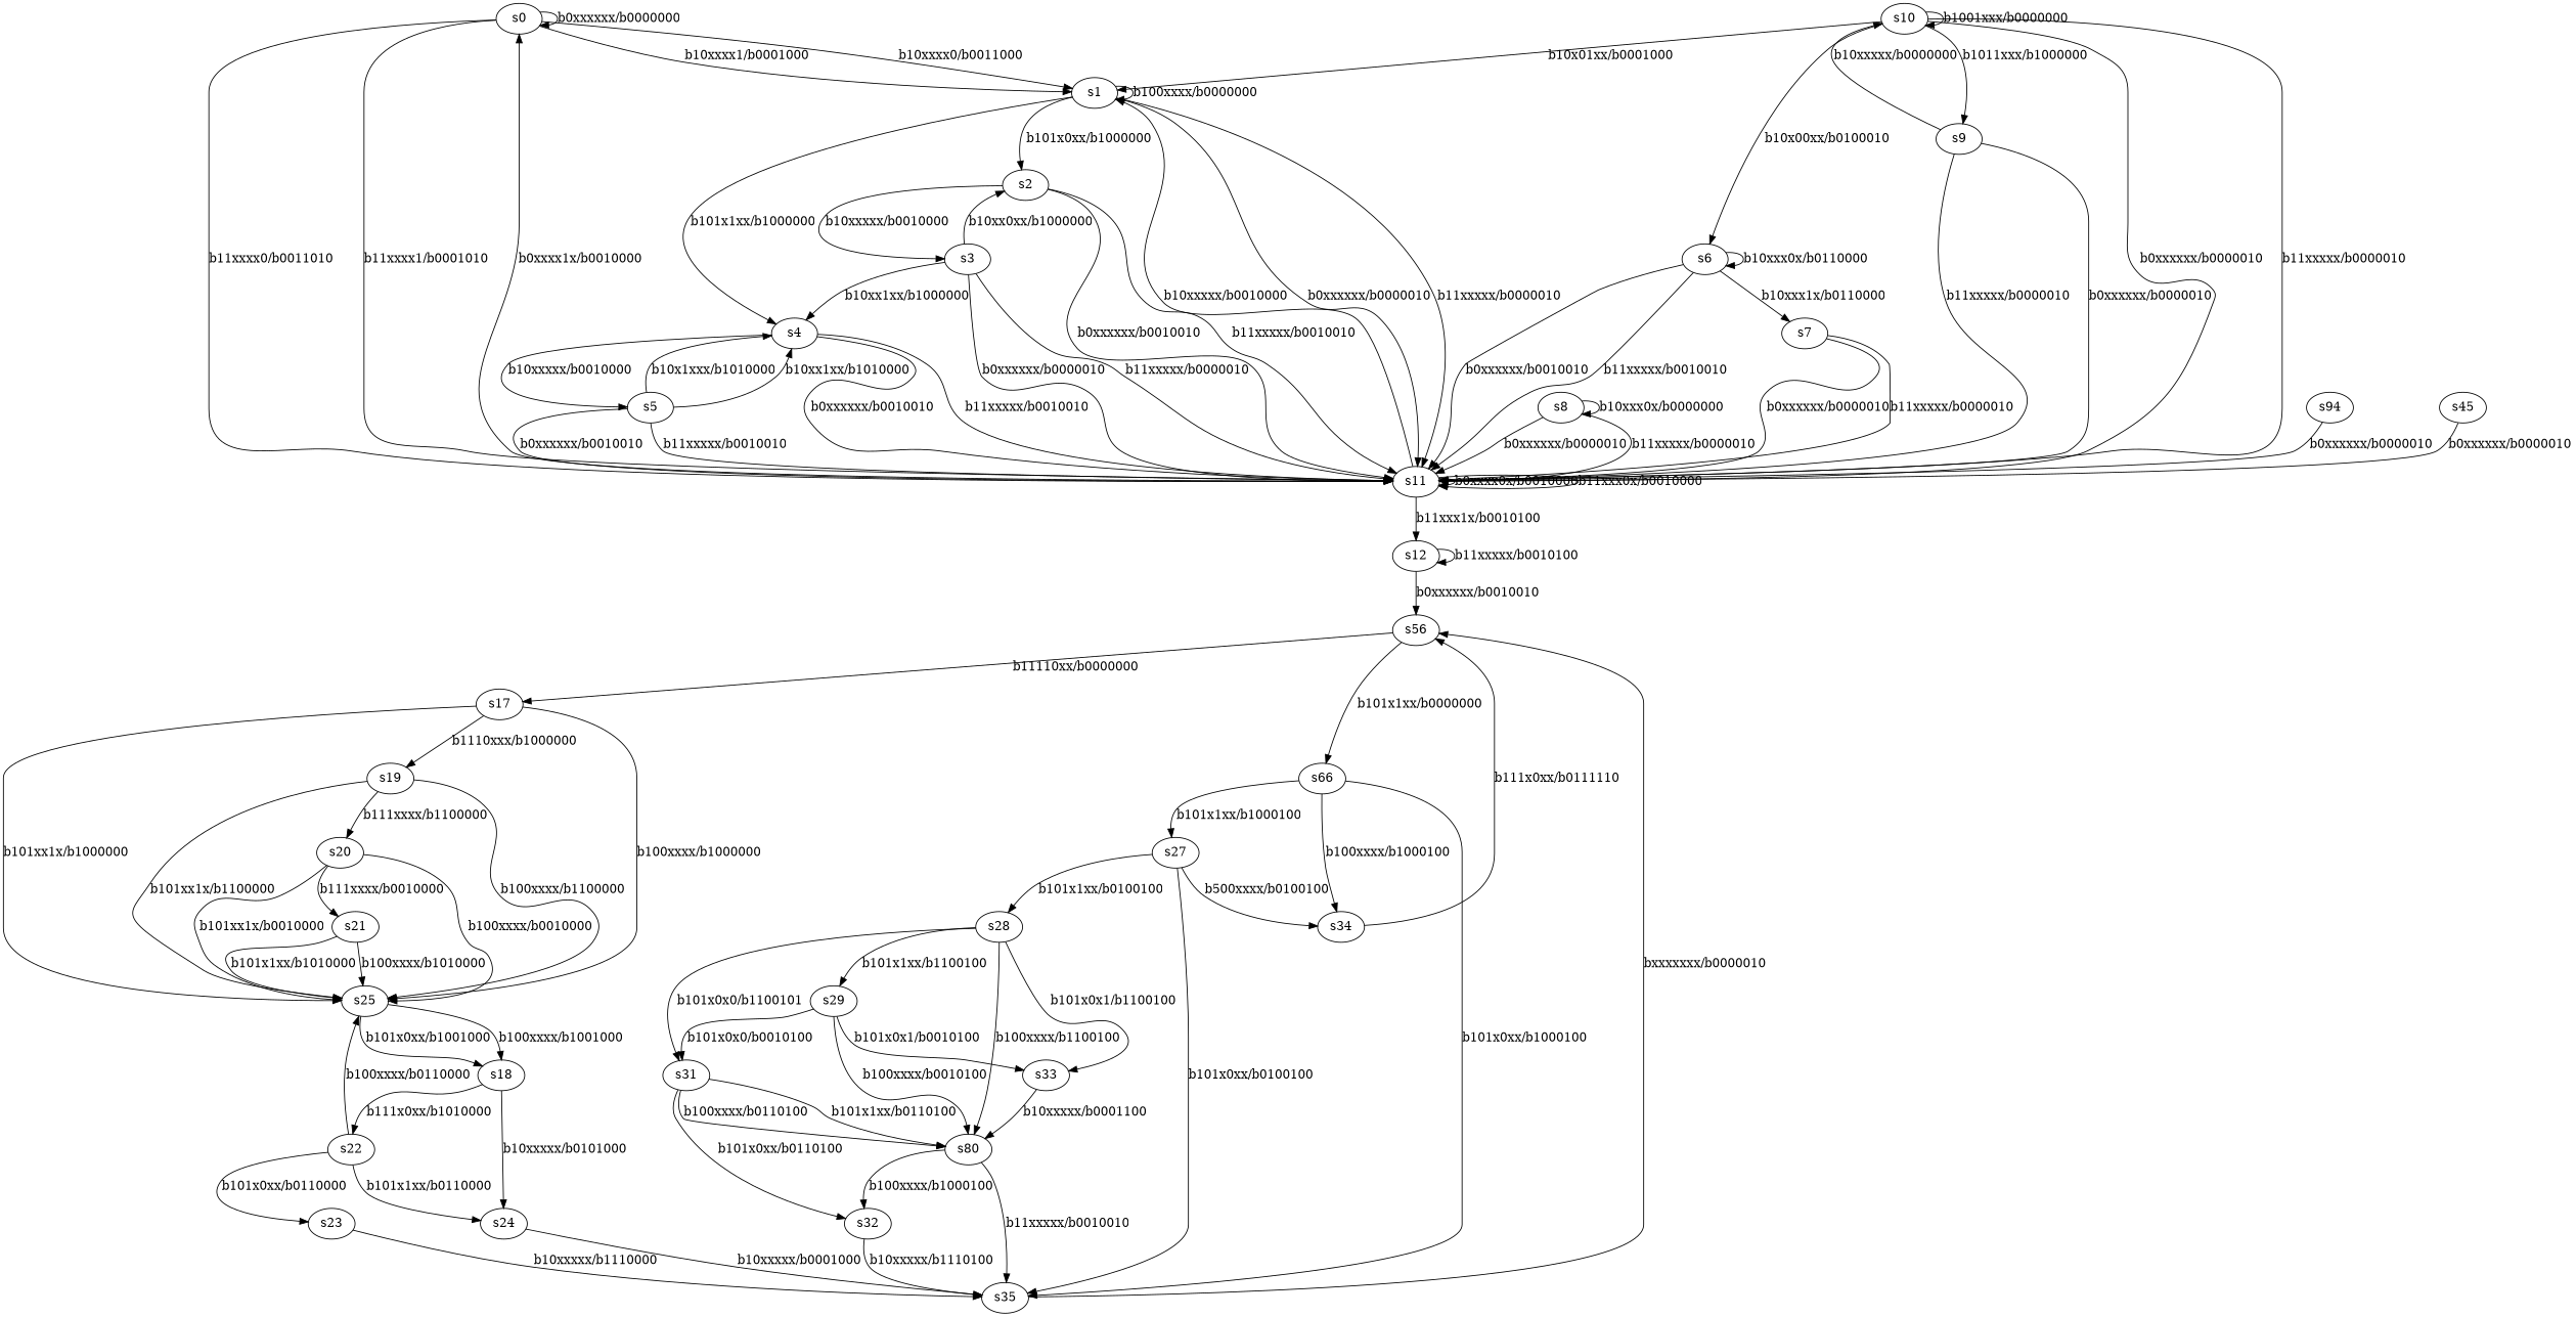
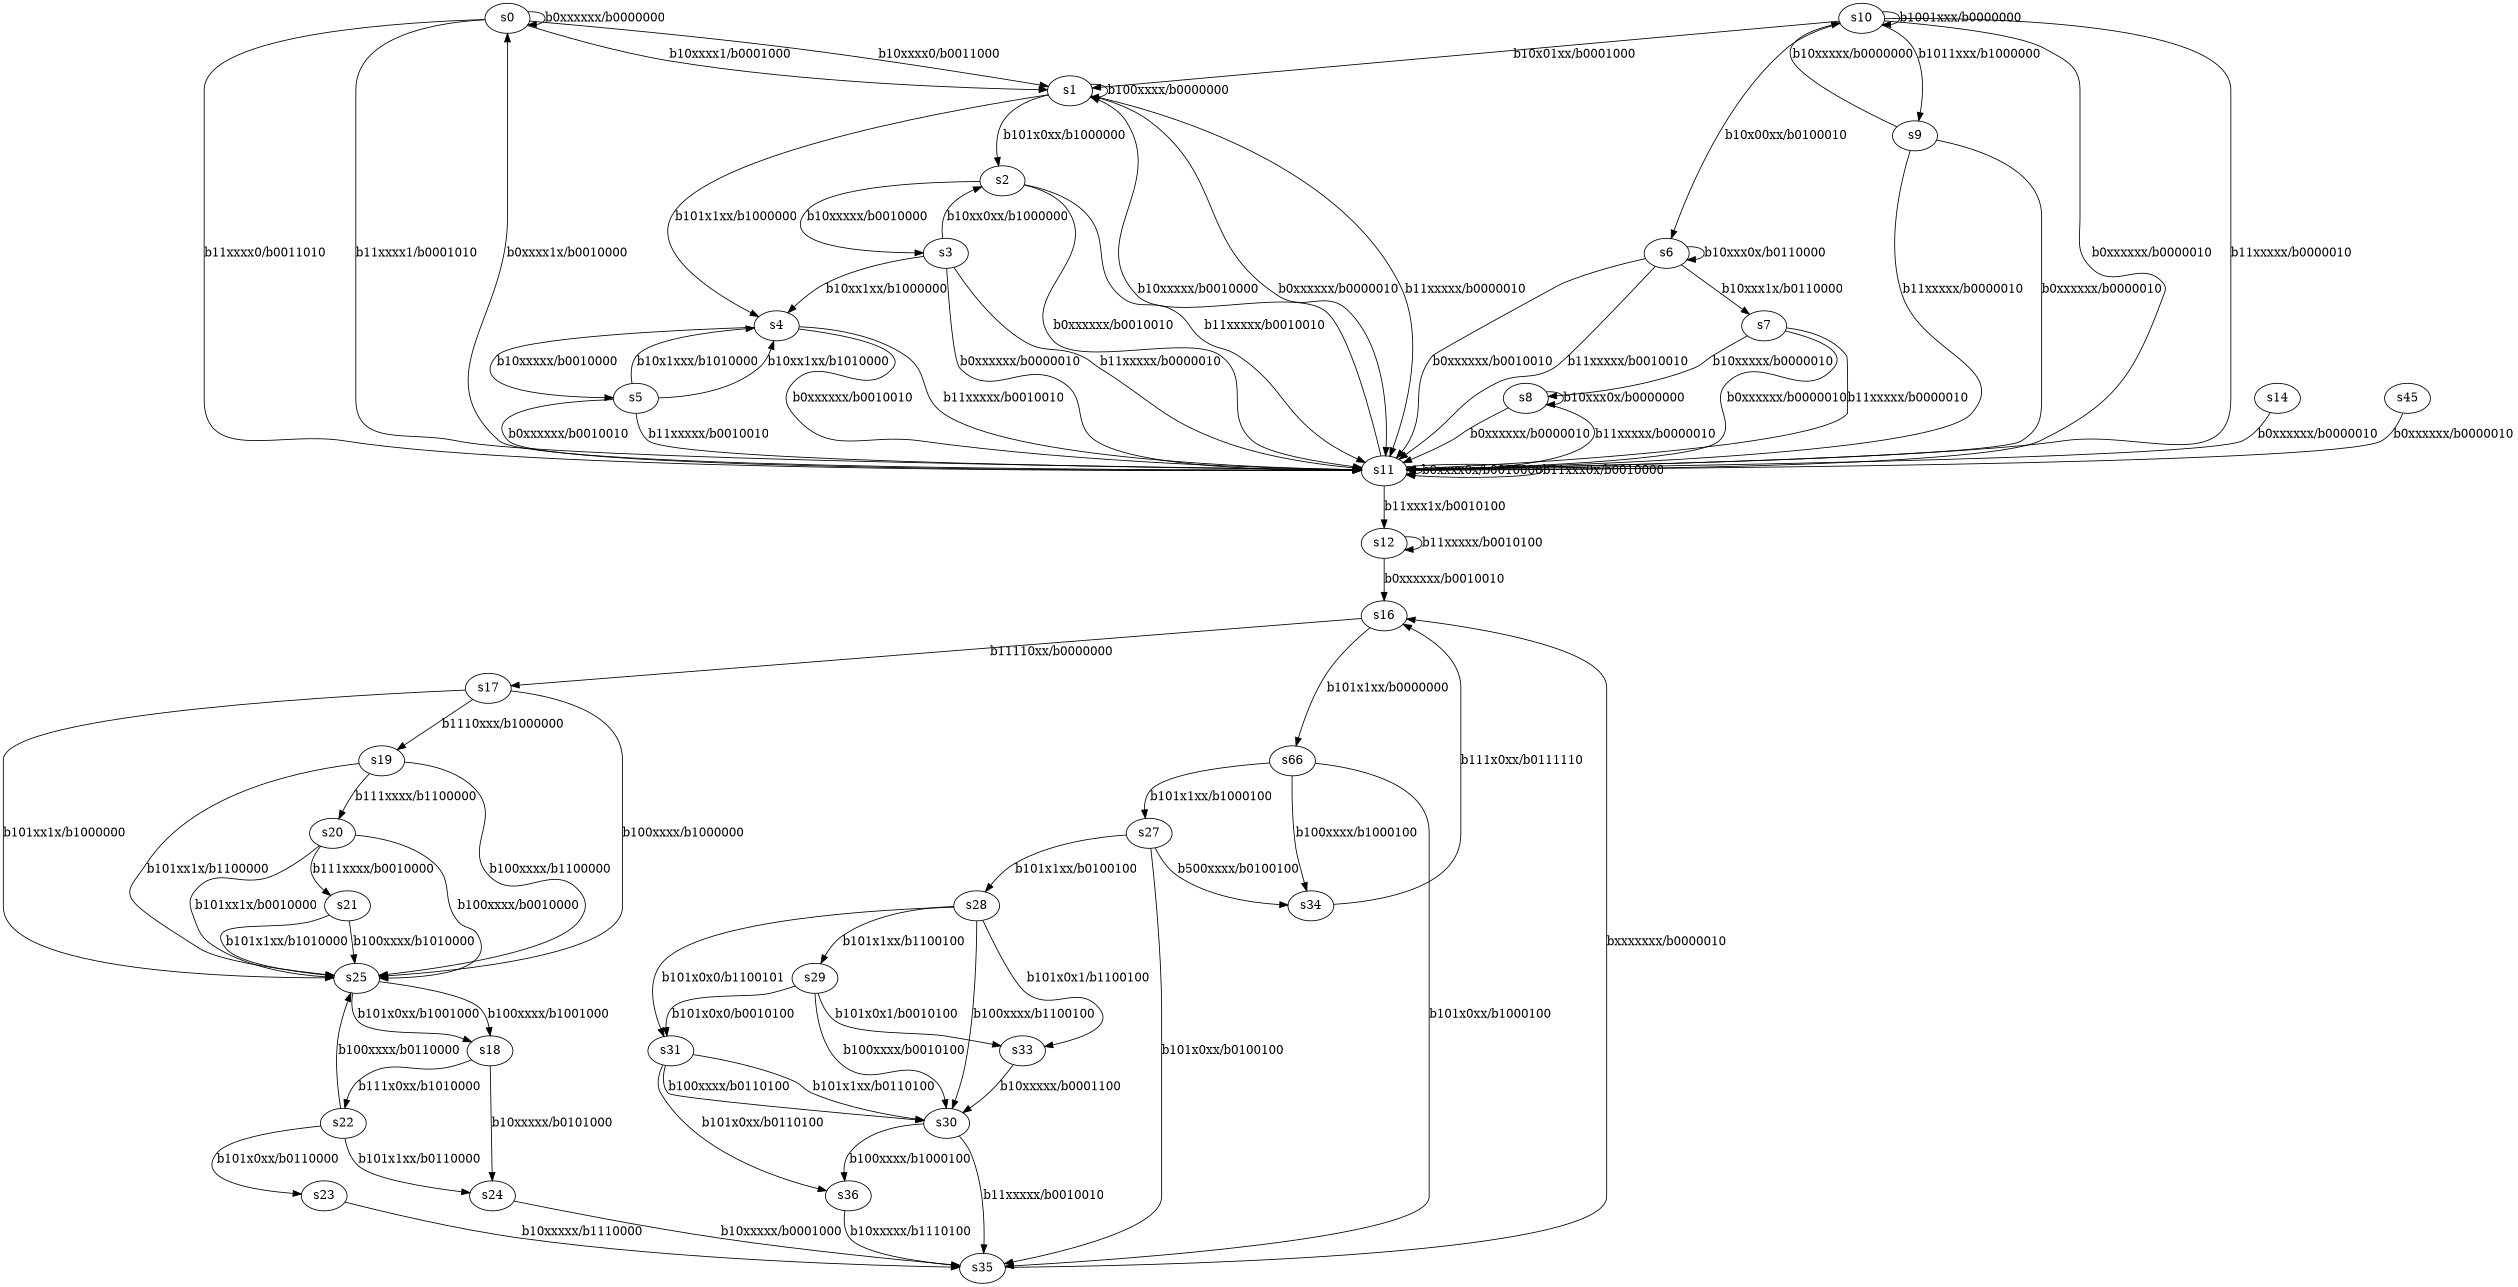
  digraph {
    s0
    s1
    s11
    s4
    s2
    s12
    s5
    s3
-   s16 [label=s56]
+   s16
    s6
    s7
    s8
    s9
    s10
    s17
    n16 [label=s66]
    s19
    s25
    s35
    s27
    s34
-   s14 [label=s94]
+   s14
    n23 [label=s45]
    s20
    s18
    s28
    s21
    s24
    s22
    s23
    s29
    s31
    s33
-   s30 [label=s80]
-   s32
+   s30
+   s32 [label=s36]
    s0 -> s0 [label="b0xxxxxx/b0000000"]
    s0 -> s1 [label="b10xxxx0/b0011000"]
    s0 -> s1 [label="b10xxxx1/b0001000"]
    s0 -> s11 [label="b11xxxx0/b0011010"]
    s0 -> s11 [label="b11xxxx1/b0001010"]
    s1 -> s1 [label="b100xxxx/b0000000"]
    s1 -> s11 [label="b0xxxxxx/b0000010"]
    s1 -> s11 [label="b11xxxxx/b0000010"]
    s1 -> s4 [label="b101x1xx/b1000000"]
    s1 -> s2 [label="b101x0xx/b1000000"]
    s11 -> s0 [label="b0xxxx1x/b0010000"]
    s11 -> s1 [label="b10xxxxx/b0010000"]
    s11 -> s11 [label="b0xxxx0x/b0010000"]
    s11 -> s11 [label="b11xxx0x/b0010000"]
    s11 -> s12 [label="b11xxx1x/b0010100"]
    s4 -> s11 [label="b0xxxxxx/b0010010"]
    s4 -> s11 [label="b11xxxxx/b0010010"]
    s4 -> s5 [label="b10xxxxx/b0010000"]
    s2 -> s11 [label="b0xxxxxx/b0010010"]
    s2 -> s11 [label="b11xxxxx/b0010010"]
    s2 -> s3 [label="b10xxxxx/b0010000"]
    s12 -> s12 [label="b11xxxxx/b0010100"]
    s12 -> s16 [label="b0xxxxxx/b0010010"]
    s5 -> s11 [label="b0xxxxxx/b0010010"]
    s5 -> s11 [label="b11xxxxx/b0010010"]
    s5 -> s4 [label="b10x1xxx/b1010000"]
    s5 -> s4 [label="b10xx1xx/b1010000"]
    s3 -> s11 [label="b0xxxxxx/b0000010"]
    s3 -> s11 [label="b11xxxxx/b0000010"]
    s3 -> s4 [label="b10xx1xx/b1000000"]
    s3 -> s2 [label="b10xx0xx/b1000000"]
    s16 -> s17 [label="b11110xx/b0000000"]
    s16 -> n16 [label="b101x1xx/b0000000"]
    s6 -> s11 [label="b0xxxxxx/b0010010"]
    s6 -> s11 [label="b11xxxxx/b0010010"]
    s6 -> s6 [label="b10xxx0x/b0110000"]
    s6 -> s7 [label="b10xxx1x/b0110000"]
    s7 -> s11 [label="b0xxxxxx/b0000010"]
    s7 -> s11 [label="b11xxxxx/b0000010"]
+   s7 -> s8 [label="b10xxxxx/b0000010"]
    s8 -> s11 [label="b0xxxxxx/b0000010"]
    s8 -> s11 [label="b11xxxxx/b0000010"]
    s8 -> s8 [label="b10xxx0x/b0000000"]
    s9 -> s11 [label="b0xxxxxx/b0000010"]
    s9 -> s11 [label="b11xxxxx/b0000010"]
    s9 -> s10 [label="b10xxxxx/b0000000"]
    s10 -> s1 [label="b10x01xx/b0001000"]
    s10 -> s11 [label="b0xxxxxx/b0000010"]
    s10 -> s11 [label="b11xxxxx/b0000010"]
    s10 -> s6 [label="b10x00xx/b0100010"]
    s10 -> s9 [label="b1011xxx/b1000000"]
    s10 -> s10 [label="b1001xxx/b0000000"]
    s17 -> s19 [label="b1110xxx/b1000000"]
    s17 -> s25 [label="b100xxxx/b1000000"]
    s17 -> s25 [label="b101xx1x/b1000000"]
    n16 -> s35 [label="b101x0xx/b1000100"]
    n16 -> s27 [label="b101x1xx/b1000100"]
    n16 -> s34 [label="b100xxxx/b1000100"]
    s19 -> s25 [label="b100xxxx/b1100000"]
    s19 -> s25 [label="b101xx1x/b1100000"]
    s19 -> s20 [label="b111xxxx/b1100000"]
    s25 -> s18 [label="b101x0xx/b1001000"]
    s25 -> s18 [label="b100xxxx/b1001000"]
    s35 -> s16 [label="bxxxxxxx/b0000010"]
    s27 -> s35 [label="b101x0xx/b0100100"]
    s27 -> s34 [label="b500xxxx/b0100100"]
    s27 -> s28 [label="b101x1xx/b0100100"]
    s34 -> s16 [label="b111x0xx/b0111110"]
    s14 -> s11 [label="b0xxxxxx/b0000010"]
    n23 -> s11 [label="b0xxxxxx/b0000010"]
    s20 -> s25 [label="b100xxxx/b0010000"]
    s20 -> s25 [label="b101xx1x/b0010000"]
    s20 -> s21 [label="b111xxxx/b0010000"]
    s18 -> s24 [label="b10xxxxx/b0101000"]
    s18 -> s22 [label="b111x0xx/b1010000"]
    s28 -> s29 [label="b101x1xx/b1100100"]
    s28 -> s31 [label="b101x0x0/b1100101"]
    s28 -> s33 [label="b101x0x1/b1100100"]
    s28 -> s30 [label="b100xxxx/b1100100"]
    s21 -> s25 [label="b100xxxx/b1010000"]
    s21 -> s25 [label="b101x1xx/b1010000"]
    s24 -> s35 [label="b10xxxxx/b0001000"]
    s22 -> s25 [label="b100xxxx/b0110000"]
    s22 -> s24 [label="b101x1xx/b0110000"]
    s22 -> s23 [label="b101x0xx/b0110000"]
    s23 -> s35 [label="b10xxxxx/b1110000"]
    s29 -> s31 [label="b101x0x0/b0010100"]
    s29 -> s33 [label="b101x0x1/b0010100"]
    s29 -> s30 [label="b100xxxx/b0010100"]
    s31 -> s30 [label="b101x1xx/b0110100"]
    s31 -> s30 [label="b100xxxx/b0110100"]
    s31 -> s32 [label="b101x0xx/b0110100"]
    s33 -> s30 [label="b10xxxxx/b0001100"]
    s30 -> s35 [label="b11xxxxx/b0010010"]
    s30 -> s32 [label="b100xxxx/b1000100"]
    s32 -> s35 [label="b10xxxxx/b1110100"]
  }
